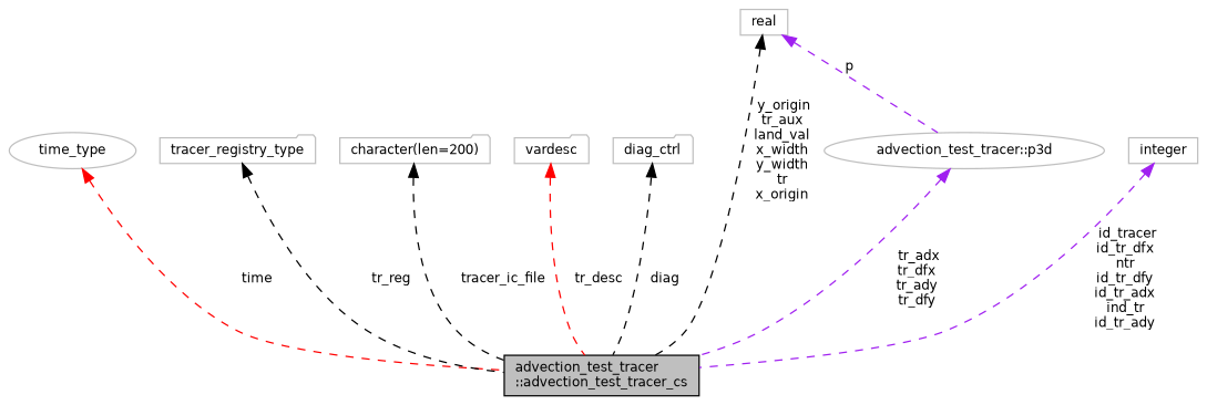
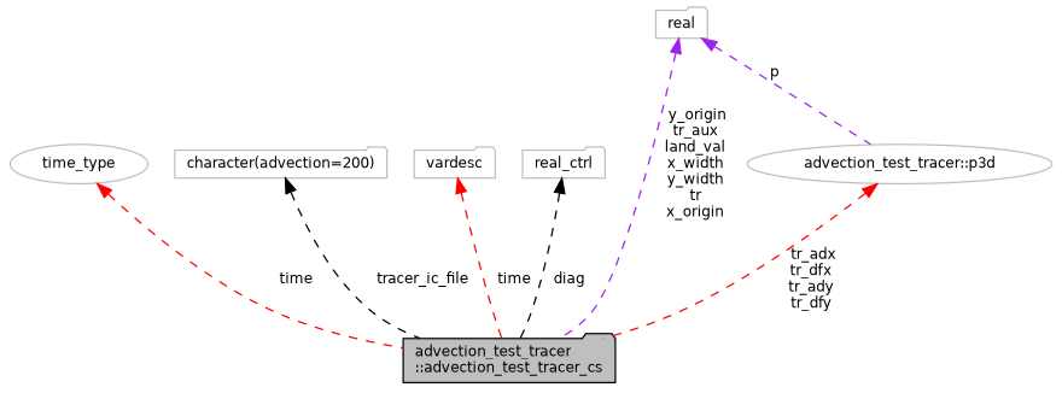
  digraph {
    rankdir=TB
    node [color=grey75 fillcolor=white fontname=Helvetica fontsize=10 shape=folder style=filled]
    edge [color=red dir=back fontname=Helvetica fontsize=10 labelfontname=Helvetica labelfontsize=10 style=dashed]
-   n1 [color=black fillcolor=grey75 fontcolor=black height=0.2 label="advection_test_tracer\l::advection_test_tracer_cs" shape=box width=0.4]
+   n1 [color=black fillcolor=grey75 fontcolor=black height=0.2 label="advection_test_tracer\l::advection_test_tracer_cs" width=0.4]
    n2 [height=0.2 label=time_type shape=ellipse width=0.4]
-   n3 [height=0.2 label=tracer_registry_type width=0.4]
-   n4 [height=0.2 label="character(len=200)" width=0.4]
+   n4 [height=0.2 label="character(advection=200)" width=0.4]
    n5 [height=0.2 label=vardesc width=0.4]
-   n6 [height=0.2 label=diag_ctrl width=0.4]
+   n6 [height=0.2 label=real_ctrl width=0.4]
    n7 [height=0.2 label="advection_test_tracer::p3d" shape=ellipse width=0.4]
-   n8 [height=0.2 label=real shape=box width=0.4]
-   n9 [height=0.2 label=integer shape=box width=0.4]
+   n8 [height=0.2 label=real width=0.4]
    n2 -> n1 [label=" time"]
-   n3 -> n1 [color=black label=" tr_reg"]
    n4 -> n1 [color=black label=" tracer_ic_file"]
-   n5 -> n1 [label=" tr_desc"]
+   n5 -> n1 [label=" time"]
    n6 -> n1 [color=black label=" diag"]
-   n7 -> n1 [color=purple label=" tr_adx\ntr_dfx\ntr_ady\ntr_dfy"]
-   n8 -> n1 [color=black label=" y_origin\ntr_aux\nland_val\nx_width\ny_width\ntr\nx_origin"]
+   n7 -> n1 [label=" tr_adx\ntr_dfx\ntr_ady\ntr_dfy"]
+   n8 -> n1 [color=purple label=" y_origin\ntr_aux\nland_val\nx_width\ny_width\ntr\nx_origin"]
    n8 -> n7 [color=purple label=" p"]
-   n9 -> n1 [color=purple label=" id_tracer\nid_tr_dfx\nntr\nid_tr_dfy\nid_tr_adx\nind_tr\nid_tr_ady"]
  }
